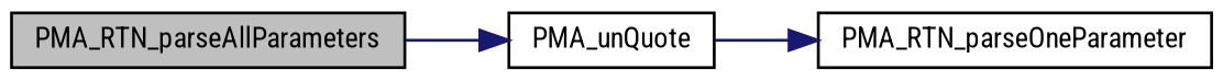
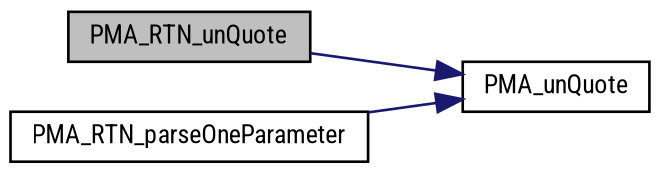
  digraph {
    fontname="Roboto Condensed"
    rankdir=LR
    node [color=black fillcolor=white fontname="Roboto Condensed" fontsize=10 shape=record style=filled]
    edge [color=midnightblue fontname="Roboto Condensed" fontsize=10 labelfontname=Helvetica labelfontsize=10 style=solid]
-   n1 [fillcolor=grey75 fontcolor=black height=0.2 label=PMA_RTN_parseAllParameters width=0.4]
+   n1 [fillcolor=grey75 fontcolor=black height=0.2 label=PMA_RTN_unQuote width=0.4]
    n2 [height=0.2 label=PMA_unQuote width=0.4]
    n3 [height=0.2 label=PMA_RTN_parseOneParameter width=0.4]
    n1 -> n2
-   n2 -> n3
+   n3 -> n2
  }
